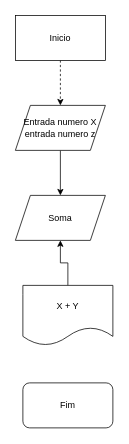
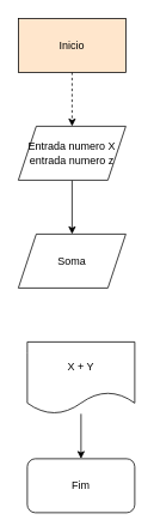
  <mxCell id="0" />
  <mxCell id="1" parent="0" />
  <mxCell id="2" style="edgeStyle=orthogonalEdgeStyle;rounded=0;orthogonalLoop=1;jettySize=auto;html=1;entryX=0.5;entryY=0;entryDx=0;entryDy=0;" edge="1" parent="1" source="3" target="6"><mxGeometry relative="1" as="geometry" /></mxCell>
  <mxCell id="3" value="Entrada numero X&lt;br&gt;entrada numero z" style="shape=parallelogram;perimeter=parallelogramPerimeter;whiteSpace=wrap;html=1;fixedSize=1;" vertex="1" parent="1"><mxGeometry x="20" y="140" width="120" height="60" as="geometry" /></mxCell>
  <mxCell id="4" style="edgeStyle=orthogonalEdgeStyle;rounded=0;orthogonalLoop=1;jettySize=auto;html=1;entryX=0.5;entryY=0;entryDx=0;entryDy=0;dashed=1;" edge="1" parent="1" source="5" target="3"><mxGeometry relative="1" as="geometry" /></mxCell>
- <mxCell id="5" value="Inicio" style="rounded=0;whiteSpace=wrap;html=1;" vertex="1" parent="1"><mxGeometry x="20" y="20" width="120" height="60" as="geometry" /></mxCell>
+ <mxCell id="5" value="Inicio" style="rounded=0;whiteSpace=wrap;html=1;fillColor=#ffe6cc;" vertex="1" parent="1"><mxGeometry x="20" y="20" width="120" height="60" as="geometry" /></mxCell>
  <mxCell id="6" value="Soma&lt;br&gt;" style="shape=parallelogram;perimeter=parallelogramPerimeter;whiteSpace=wrap;html=1;fixedSize=1;" vertex="1" parent="1"><mxGeometry x="20" y="260" width="120" height="60" as="geometry" /></mxCell>
- <mxCell id="7" style="edgeStyle=orthogonalEdgeStyle;rounded=0;orthogonalLoop=1;jettySize=auto;html=1;" edge="1" parent="1" source="8" target="6"><mxGeometry relative="1" as="geometry" /></mxCell>
+ <mxCell id="7" style="edgeStyle=orthogonalEdgeStyle;rounded=0;orthogonalLoop=1;jettySize=auto;html=1;entryX=0.5;entryY=0;entryDx=0;entryDy=0;" edge="1" parent="1" source="8" target="9"><mxGeometry relative="1" as="geometry" /></mxCell>
  <mxCell id="8" value="X + Y" style="shape=document;whiteSpace=wrap;html=1;boundedLbl=1;" vertex="1" parent="1"><mxGeometry x="30" y="380" width="120" height="80" as="geometry" /></mxCell>
  <mxCell id="9" value="Fim" style="rounded=1;whiteSpace=wrap;html=1;" vertex="1" parent="1"><mxGeometry x="30" y="510" width="120" height="60" as="geometry" /></mxCell>
